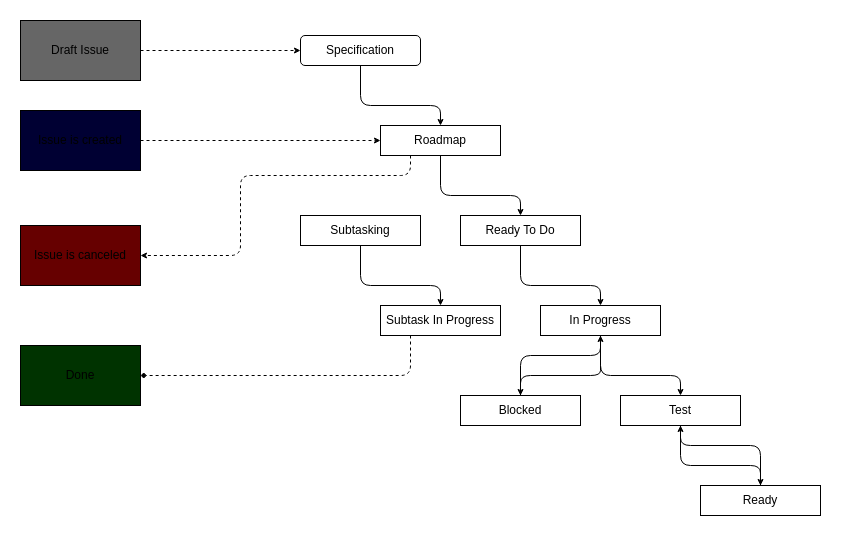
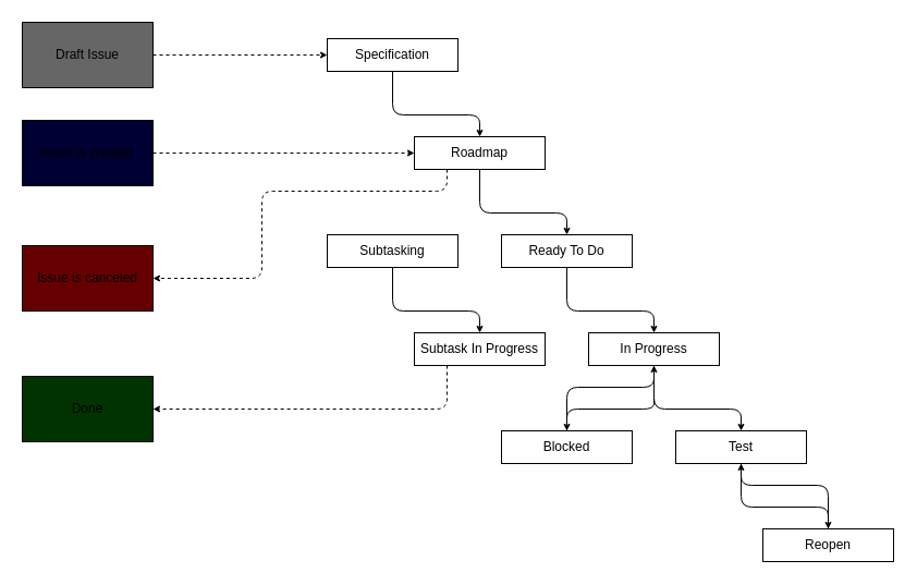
  <mxCell id="0" />
  <mxCell id="1" parent="0" />
  <mxCell id="2" style="edgeStyle=none;html=1;entryX=0;entryY=0.5;entryDx=0;entryDy=0;exitX=1;exitY=0.5;exitDx=0;exitDy=0;endSize=4;dashed=1;" parent="1" source="3" target="6" edge="1"><mxGeometry relative="1" as="geometry"><Array as="points" /></mxGeometry></mxCell>
  <mxCell id="3" value="Issue is created" style="rounded=0;whiteSpace=wrap;html=1;fillColor=#000033;" parent="1" vertex="1"><mxGeometry x="20" y="110" width="120" height="60" as="geometry" /></mxCell>
  <mxCell id="4" style="edgeStyle=none;html=1;entryX=0.5;entryY=0;entryDx=0;entryDy=0;endSize=4;" parent="1" source="6" target="8" edge="1"><mxGeometry relative="1" as="geometry"><Array as="points"><mxPoint x="440" y="195" /><mxPoint x="520" y="195" /></Array></mxGeometry></mxCell>
  <mxCell id="5" style="edgeStyle=none;html=1;entryX=1;entryY=0.5;entryDx=0;entryDy=0;endSize=4;startArrow=none;exitX=0.25;exitY=1;exitDx=0;exitDy=0;dashed=1;" parent="1" source="6" target="20" edge="1"><mxGeometry relative="1" as="geometry"><Array as="points"><mxPoint x="410" y="175" /><mxPoint x="240" y="175" /><mxPoint x="240" y="255" /></Array><mxPoint x="290" y="185" as="sourcePoint" /></mxGeometry></mxCell>
  <mxCell id="6" value="Roadmap" style="rounded=0;whiteSpace=wrap;html=1;" parent="1" vertex="1"><mxGeometry x="380" y="125" width="120" height="30" as="geometry" /></mxCell>
  <mxCell id="7" style="edgeStyle=none;html=1;exitX=0.5;exitY=1;exitDx=0;exitDy=0;entryX=0.5;entryY=0;entryDx=0;entryDy=0;endSize=4;" parent="1" source="8" target="11" edge="1"><mxGeometry relative="1" as="geometry"><Array as="points"><mxPoint x="520" y="285" /><mxPoint x="600" y="285" /></Array></mxGeometry></mxCell>
  <mxCell id="8" value="Ready To Do" style="rounded=0;whiteSpace=wrap;html=1;" parent="1" vertex="1"><mxGeometry x="460" y="215" width="120" height="30" as="geometry" /></mxCell>
  <mxCell id="9" style="edgeStyle=none;html=1;entryX=0.5;entryY=0;entryDx=0;entryDy=0;endSize=4;" parent="1" source="11" target="13" edge="1"><mxGeometry relative="1" as="geometry"><Array as="points"><mxPoint x="600" y="375" /><mxPoint x="680" y="375" /></Array></mxGeometry></mxCell>
  <mxCell id="10" style="edgeStyle=none;html=1;endSize=4;" parent="1" source="11" edge="1"><mxGeometry relative="1" as="geometry"><Array as="points"><mxPoint x="600" y="355" /><mxPoint x="600" y="375" /><mxPoint x="520" y="375" /></Array><mxPoint x="520" y="395" as="targetPoint" /></mxGeometry></mxCell>
  <mxCell id="11" value="In Progress" style="rounded=0;whiteSpace=wrap;html=1;" parent="1" vertex="1"><mxGeometry x="540" y="305" width="120" height="30" as="geometry" /></mxCell>
  <mxCell id="12" style="edgeStyle=none;html=1;entryX=0.5;entryY=0;entryDx=0;entryDy=0;endSize=4;" parent="1" source="13" target="16" edge="1"><mxGeometry relative="1" as="geometry"><Array as="points"><mxPoint x="680" y="465" /><mxPoint x="760" y="465" /></Array></mxGeometry></mxCell>
  <mxCell id="13" value="Test" style="rounded=0;whiteSpace=wrap;html=1;" parent="1" vertex="1"><mxGeometry x="620" y="395" width="120" height="30" as="geometry" /></mxCell>
  <mxCell id="14" value="Done" style="rounded=0;whiteSpace=wrap;html=1;fillColor=#003300;" parent="1" vertex="1"><mxGeometry x="20" y="345" width="120" height="60" as="geometry" /></mxCell>
  <mxCell id="15" style="edgeStyle=none;html=1;entryX=0.5;entryY=1;entryDx=0;entryDy=0;endSize=4;" parent="1" source="16" target="13" edge="1"><mxGeometry relative="1" as="geometry"><Array as="points"><mxPoint x="760" y="445" /><mxPoint x="680" y="445" /></Array></mxGeometry></mxCell>
- <mxCell id="16" value="Ready" style="rounded=0;whiteSpace=wrap;html=1;" parent="1" vertex="1"><mxGeometry x="700" y="485" width="120" height="30" as="geometry" /></mxCell>
- <mxCell id="17" style="edgeStyle=none;html=1;entryX=1;entryY=0.5;entryDx=0;entryDy=0;exitX=0.25;exitY=1;exitDx=0;exitDy=0;endSize=4;dashed=1;endArrow=diamond;" parent="1" source="18" target="14" edge="1"><mxGeometry relative="1" as="geometry"><Array as="points"><mxPoint x="410" y="375" /></Array></mxGeometry></mxCell>
+ <mxCell id="16" value="Reopen" style="rounded=0;whiteSpace=wrap;html=1;" parent="1" vertex="1"><mxGeometry x="700" y="485" width="120" height="30" as="geometry" /></mxCell>
+ <mxCell id="17" style="edgeStyle=none;html=1;entryX=1;entryY=0.5;entryDx=0;entryDy=0;exitX=0.25;exitY=1;exitDx=0;exitDy=0;endSize=4;dashed=1;" parent="1" source="18" target="14" edge="1"><mxGeometry relative="1" as="geometry"><Array as="points"><mxPoint x="410" y="375" /></Array></mxGeometry></mxCell>
  <mxCell id="18" value="Subtask In Progress" style="rounded=0;whiteSpace=wrap;html=1;" parent="1" vertex="1"><mxGeometry x="380" y="305" width="120" height="30" as="geometry" /></mxCell>
  <mxCell id="19" style="edgeStyle=none;html=1;exitX=0.5;exitY=1;exitDx=0;exitDy=0;entryX=0.5;entryY=0;entryDx=0;entryDy=0;endSize=4;" parent="1" source="23" target="18" edge="1"><mxGeometry relative="1" as="geometry"><Array as="points"><mxPoint x="360" y="285" /><mxPoint x="440" y="285" /></Array><mxPoint x="530" y="255" as="sourcePoint" /><mxPoint x="550" y="290" as="targetPoint" /></mxGeometry></mxCell>
  <mxCell id="20" value="Issue is canceled" style="rounded=0;whiteSpace=wrap;html=1;fillColor=#660000;" parent="1" vertex="1"><mxGeometry x="20" y="225" width="120" height="60" as="geometry" /></mxCell>
  <mxCell id="21" style="edgeStyle=none;html=1;entryX=0.5;entryY=1;entryDx=0;entryDy=0;endSize=4;exitX=0.5;exitY=0;exitDx=0;exitDy=0;" parent="1" source="22" target="11" edge="1"><mxGeometry relative="1" as="geometry"><Array as="points"><mxPoint x="520" y="355" /><mxPoint x="600" y="355" /></Array></mxGeometry></mxCell>
  <mxCell id="22" value="Blocked" style="rounded=0;whiteSpace=wrap;html=1;" parent="1" vertex="1"><mxGeometry x="460" y="395" width="120" height="30" as="geometry" /></mxCell>
  <mxCell id="23" value="Subtasking" style="rounded=0;whiteSpace=wrap;html=1;" vertex="1" parent="1"><mxGeometry x="300" y="215" width="120" height="30" as="geometry" /></mxCell>
- <mxCell id="24" value="Specification" style="whiteSpace=wrap;html=1;rounded=1;" vertex="1" parent="1"><mxGeometry x="300" y="35" width="120" height="30" as="geometry" /></mxCell>
+ <mxCell id="24" value="Specification" style="rounded=0;whiteSpace=wrap;html=1;" vertex="1" parent="1"><mxGeometry x="300" y="35" width="120" height="30" as="geometry" /></mxCell>
  <mxCell id="25" style="edgeStyle=none;html=1;endSize=4;exitX=0.5;exitY=1;exitDx=0;exitDy=0;entryX=0.5;entryY=0;entryDx=0;entryDy=0;" edge="1" parent="1" source="24" target="6"><mxGeometry relative="1" as="geometry"><Array as="points"><mxPoint x="360" y="105" /><mxPoint x="440" y="105" /></Array><mxPoint x="360" y="65" as="sourcePoint" /><mxPoint x="500" y="95" as="targetPoint" /></mxGeometry></mxCell>
  <mxCell id="26" value="Draft Issue" style="rounded=0;whiteSpace=wrap;html=1;fillColor=#666666;" vertex="1" parent="1"><mxGeometry x="20" y="20" width="120" height="60" as="geometry" /></mxCell>
  <mxCell id="27" style="edgeStyle=none;html=1;entryX=0;entryY=0.5;entryDx=0;entryDy=0;exitX=1;exitY=0.5;exitDx=0;exitDy=0;endSize=4;dashed=1;" edge="1" parent="1" source="26" target="24"><mxGeometry relative="1" as="geometry"><Array as="points" /><mxPoint x="150" y="150" as="sourcePoint" /><mxPoint x="390" y="150" as="targetPoint" /></mxGeometry></mxCell>
